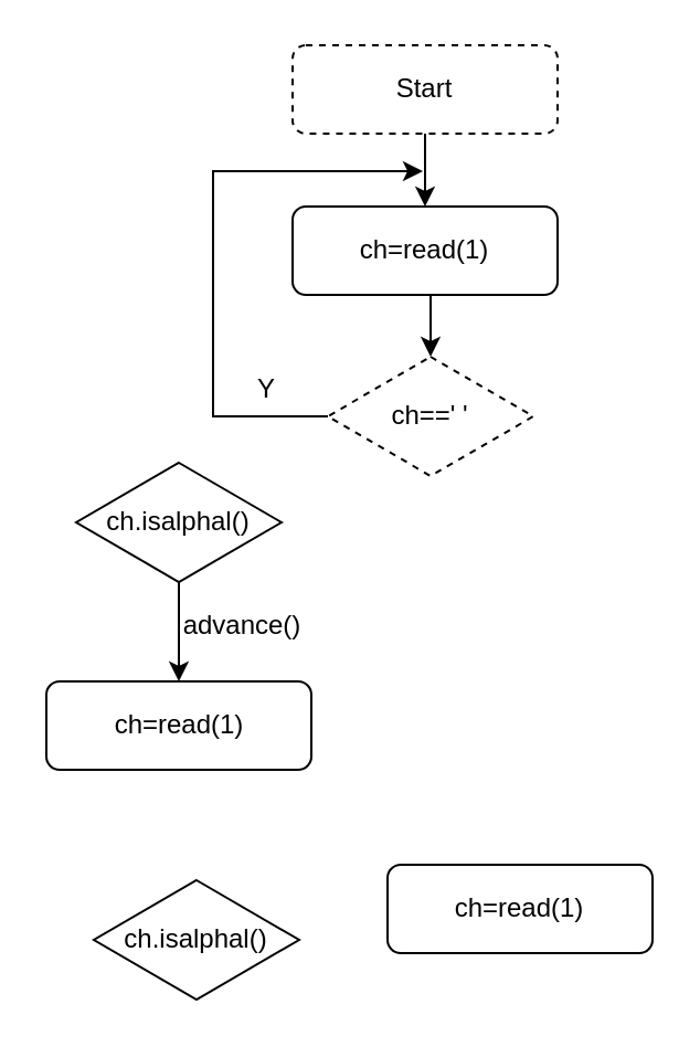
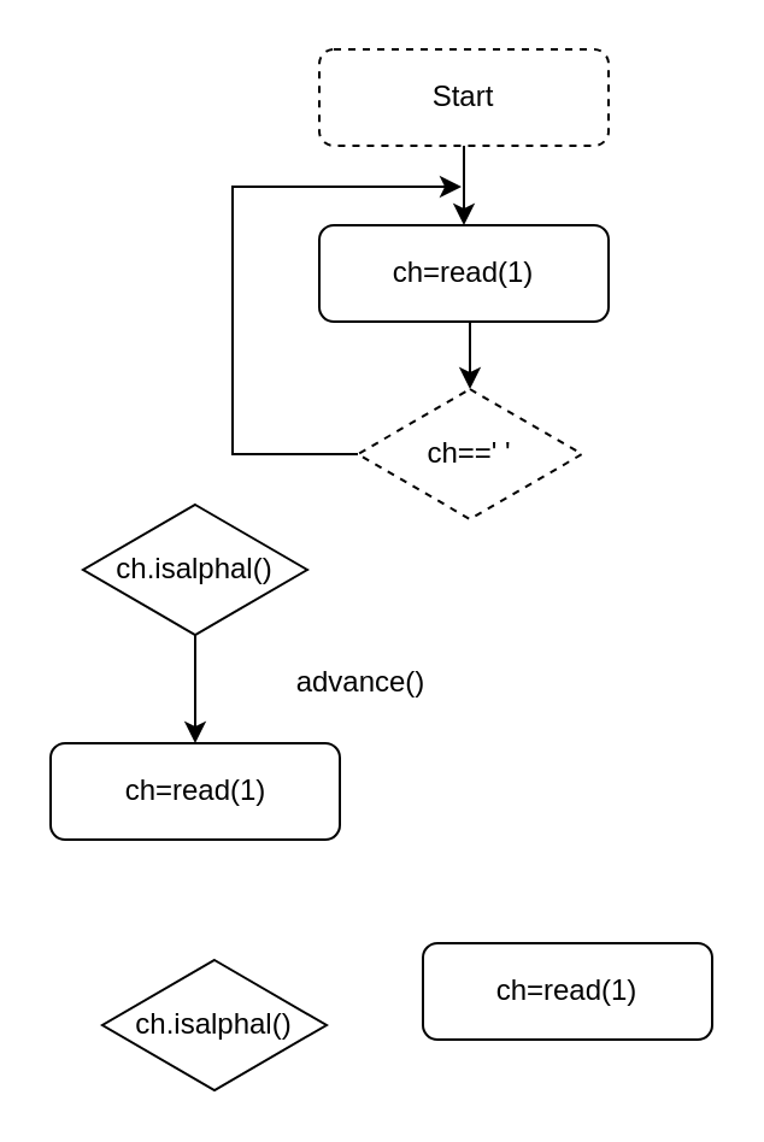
  <mxCell id="0" />
  <mxCell id="1" parent="0" />
  <mxCell id="2" style="edgeStyle=orthogonalEdgeStyle;rounded=0;orthogonalLoop=1;jettySize=auto;html=1;exitX=0.5;exitY=1;exitDx=0;exitDy=0;entryX=0.5;entryY=0;entryDx=0;entryDy=0;" edge="1" parent="1" source="3" target="8"><mxGeometry relative="1" as="geometry" /></mxCell>
  <mxCell id="3" value="ch=read(1)" style="rounded=1;whiteSpace=wrap;html=1;fontSize=12;glass=0;strokeWidth=1;shadow=0;" parent="1" vertex="1"><mxGeometry x="132" y="93" width="120" height="40" as="geometry" /></mxCell>
  <mxCell id="4" style="edgeStyle=orthogonalEdgeStyle;rounded=0;orthogonalLoop=1;jettySize=auto;html=1;exitX=0.5;exitY=1;exitDx=0;exitDy=0;" edge="1" parent="1" source="5" target="3"><mxGeometry relative="1" as="geometry" /></mxCell>
  <mxCell id="5" value="Start" style="rounded=1;whiteSpace=wrap;html=1;fontSize=12;glass=0;strokeWidth=1;shadow=0;dashed=1;" vertex="1" parent="1"><mxGeometry x="132" y="20" width="120" height="40" as="geometry" /></mxCell>
  <mxCell id="6" value="ch=read(1)" style="rounded=1;whiteSpace=wrap;html=1;fontSize=12;glass=0;strokeWidth=1;shadow=0;" vertex="1" parent="1"><mxGeometry x="175" y="391" width="120" height="40" as="geometry" /></mxCell>
  <mxCell id="7" style="edgeStyle=orthogonalEdgeStyle;rounded=0;orthogonalLoop=1;jettySize=auto;html=1;entryX=0;entryY=0.5;entryDx=0;entryDy=0;exitX=0;exitY=0.5;exitDx=0;exitDy=0;" edge="1" parent="1" source="8"><mxGeometry relative="1" as="geometry"><mxPoint x="191" y="77" as="targetPoint" /><Array as="points"><mxPoint x="96" y="188" /><mxPoint x="96" y="77" /></Array></mxGeometry></mxCell>
  <mxCell id="8" value="ch==' '" style="rhombus;whiteSpace=wrap;html=1;dashed=1;" vertex="1" parent="1"><mxGeometry x="148" y="161" width="93" height="54" as="geometry" /></mxCell>
- <mxCell id="9" value="Y" style="text;html=1;align=center;verticalAlign=middle;resizable=0;points=[];autosize=1;strokeColor=none;fillColor=none;" vertex="1" parent="1"><mxGeometry x="107" y="163" width="26" height="26" as="geometry" /></mxCell>
  <mxCell id="10" style="edgeStyle=orthogonalEdgeStyle;rounded=0;orthogonalLoop=1;jettySize=auto;html=1;exitX=0.5;exitY=1;exitDx=0;exitDy=0;entryX=0.5;entryY=0;entryDx=0;entryDy=0;" edge="1" parent="1" source="11" target="13"><mxGeometry relative="1" as="geometry" /></mxCell>
  <mxCell id="11" value="ch.isalphal()" style="rhombus;whiteSpace=wrap;html=1;" vertex="1" parent="1"><mxGeometry x="34" y="209" width="93" height="54" as="geometry" /></mxCell>
  <mxCell id="12" value="ch.isalphal()" style="rhombus;whiteSpace=wrap;html=1;" vertex="1" parent="1"><mxGeometry x="42" y="398" width="93" height="54" as="geometry" /></mxCell>
  <mxCell id="13" value="ch=read(1)" style="rounded=1;whiteSpace=wrap;html=1;fontSize=12;glass=0;strokeWidth=1;shadow=0;" vertex="1" parent="1"><mxGeometry x="20.5" y="308" width="120" height="40" as="geometry" /></mxCell>
- <mxCell id="14" value="advance()" style="text;html=1;align=center;verticalAlign=middle;resizable=0;points=[];autosize=1;strokeColor=none;fillColor=none;" vertex="1" parent="1"><mxGeometry x="73" y="270" width="71" height="26" as="geometry" /></mxCell>
+ <mxCell id="14" value="advance()" style="text;html=1;align=center;verticalAlign=middle;resizable=0;points=[];autosize=1;strokeColor=none;fillColor=none;" vertex="1" parent="1"><mxGeometry x="113" y="270" width="71" height="26" as="geometry" /></mxCell>
